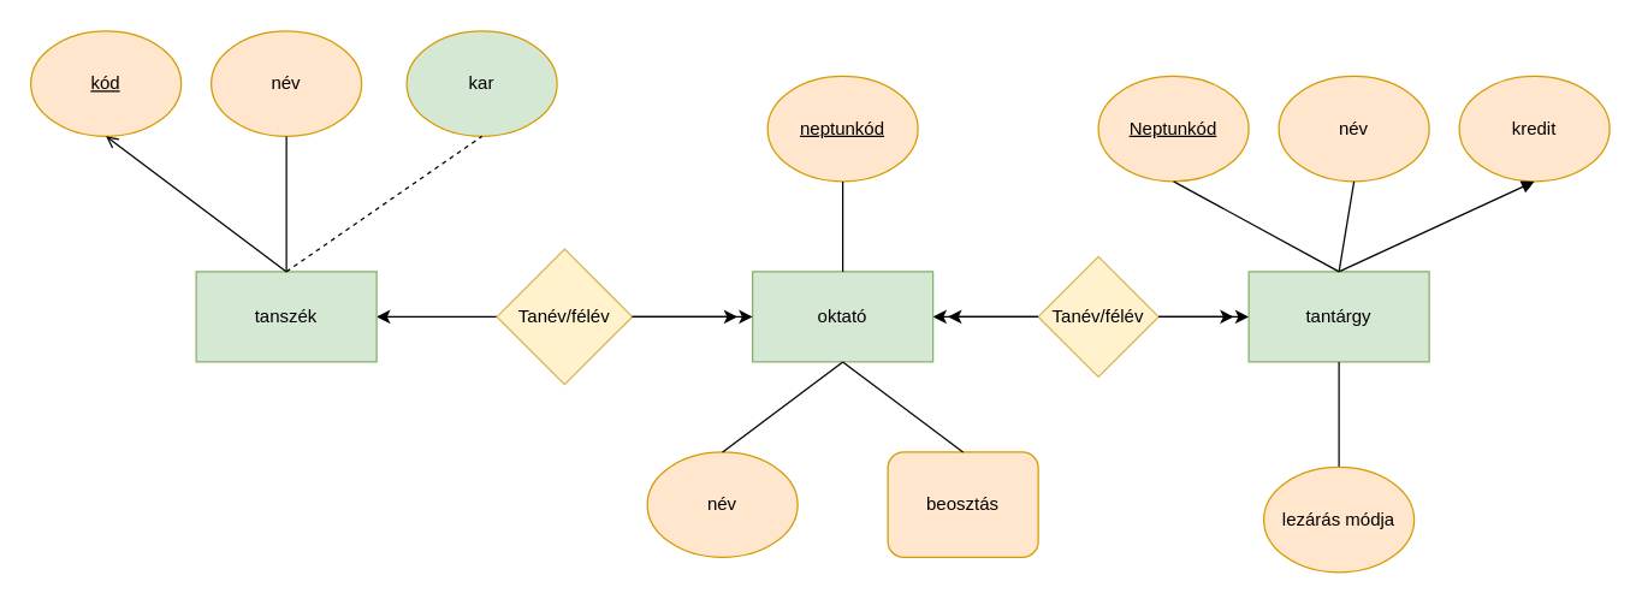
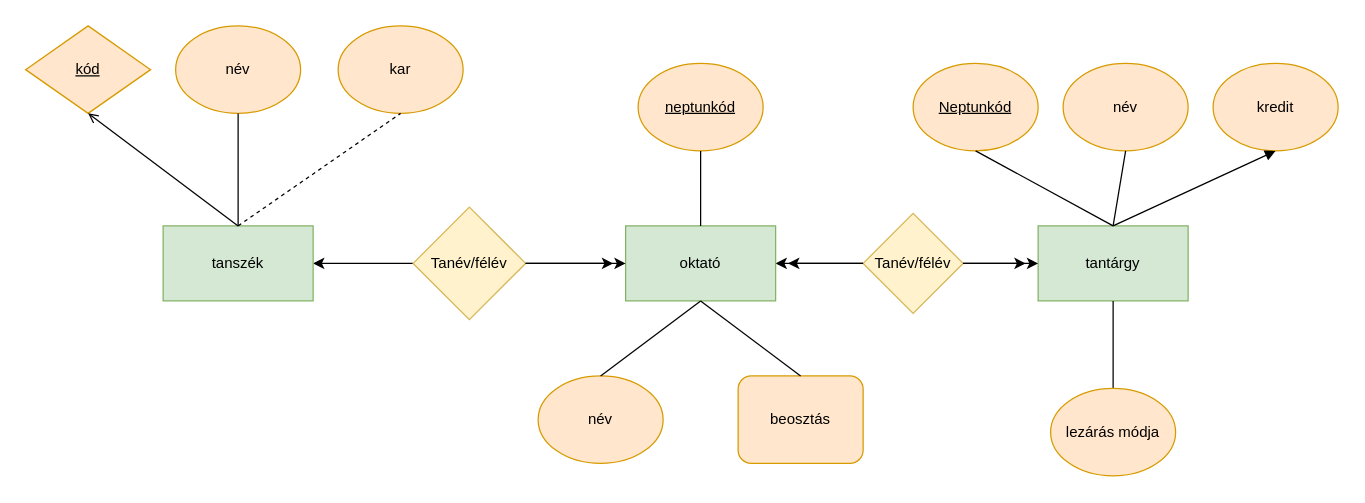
  <mxCell id="0" />
  <mxCell id="1" parent="0" />
  <mxCell id="2" value="" style="edgeStyle=orthogonalEdgeStyle;rounded=0;orthogonalLoop=1;jettySize=auto;html=1;endArrow=none;endFill=0;startArrow=classic;startFill=1;" edge="1" parent="1" source="3" target="7"><mxGeometry relative="1" as="geometry" /></mxCell>
  <mxCell id="3" value="tanszék" style="rounded=0;whiteSpace=wrap;html=1;fillColor=#d5e8d4;strokeColor=#82b366;" vertex="1" parent="1"><mxGeometry x="130" y="180" width="120" height="60" as="geometry" /></mxCell>
  <mxCell id="4" value="" style="edgeStyle=orthogonalEdgeStyle;rounded=0;orthogonalLoop=1;jettySize=auto;html=1;endArrow=none;endFill=0;startArrow=classic;startFill=1;" edge="1" parent="1" source="5" target="21"><mxGeometry relative="1" as="geometry" /></mxCell>
  <mxCell id="5" value="oktató" style="whiteSpace=wrap;html=1;fillColor=#d5e8d4;strokeColor=#82b366;rounded=0;" vertex="1" parent="1"><mxGeometry x="500" y="180" width="120" height="60" as="geometry" /></mxCell>
  <mxCell id="6" value="tantárgy" style="whiteSpace=wrap;html=1;fillColor=#d5e8d4;strokeColor=#82b366;rounded=0;" vertex="1" parent="1"><mxGeometry x="830" y="180" width="120" height="60" as="geometry" /></mxCell>
  <mxCell id="7" value="Tanév/félév" style="rhombus;whiteSpace=wrap;html=1;fillColor=#fff2cc;rounded=0;strokeColor=#d6b656;" vertex="1" parent="1"><mxGeometry x="330" y="165" width="90" height="90" as="geometry" /></mxCell>
  <mxCell id="8" value="" style="endArrow=classic;html=1;rounded=0;exitX=1;exitY=0.5;exitDx=0;exitDy=0;entryX=0;entryY=0.5;entryDx=0;entryDy=0;" edge="1" parent="1" source="7" target="5"><mxGeometry width="50" height="50" relative="1" as="geometry"><mxPoint x="510" y="300" as="sourcePoint" /><mxPoint x="560" y="250" as="targetPoint" /></mxGeometry></mxCell>
- <mxCell id="9" value="&lt;u&gt;kód&lt;/u&gt;" style="ellipse;whiteSpace=wrap;html=1;fillColor=#ffe6cc;strokeColor=#d79b00;" vertex="1" parent="1"><mxGeometry x="20" y="20" width="100" height="70" as="geometry" /></mxCell>
+ <mxCell id="9" value="&lt;u&gt;kód&lt;/u&gt;" style="rhombus;whiteSpace=wrap;html=1;fillColor=#ffe6cc;strokeColor=#d79b00;" vertex="1" parent="1"><mxGeometry x="20" y="20" width="100" height="70" as="geometry" /></mxCell>
  <mxCell id="10" value="név" style="ellipse;whiteSpace=wrap;html=1;fillColor=#ffe6cc;strokeColor=#d79b00;" vertex="1" parent="1"><mxGeometry x="140" y="20" width="100" height="70" as="geometry" /></mxCell>
- <mxCell id="11" value="kar" style="ellipse;whiteSpace=wrap;html=1;fillColor=#d5e8d4;strokeColor=#d79b00;" vertex="1" parent="1"><mxGeometry x="270" y="20" width="100" height="70" as="geometry" /></mxCell>
+ <mxCell id="11" value="kar" style="ellipse;whiteSpace=wrap;html=1;fillColor=#ffe6cc;strokeColor=#d79b00;" vertex="1" parent="1"><mxGeometry x="270" y="20" width="100" height="70" as="geometry" /></mxCell>
  <mxCell id="12" value="" style="endArrow=none;html=1;rounded=0;entryX=0.5;entryY=1;entryDx=0;entryDy=0;exitX=0.5;exitY=0;exitDx=0;exitDy=0;" edge="1" parent="1" source="3" target="10"><mxGeometry width="50" height="50" relative="1" as="geometry"><mxPoint x="510" y="300" as="sourcePoint" /><mxPoint x="560" y="250" as="targetPoint" /></mxGeometry></mxCell>
  <mxCell id="13" value="" style="endArrow=none;html=1;rounded=0;entryX=0.5;entryY=1;entryDx=0;entryDy=0;exitX=0.5;exitY=0;exitDx=0;exitDy=0;dashed=1;" edge="1" parent="1" source="3" target="11"><mxGeometry width="50" height="50" relative="1" as="geometry"><mxPoint x="510" y="300" as="sourcePoint" /><mxPoint x="560" y="250" as="targetPoint" /></mxGeometry></mxCell>
  <mxCell id="14" value="" style="endArrow=open;html=1;rounded=0;entryX=0.5;entryY=1;entryDx=0;entryDy=0;exitX=0.5;exitY=0;exitDx=0;exitDy=0;" edge="1" parent="1" source="3" target="9"><mxGeometry width="50" height="50" relative="1" as="geometry"><mxPoint x="510" y="300" as="sourcePoint" /><mxPoint x="560" y="250" as="targetPoint" /></mxGeometry></mxCell>
  <mxCell id="15" value="név" style="ellipse;whiteSpace=wrap;html=1;fillColor=#ffe6cc;strokeColor=#d79b00;" vertex="1" parent="1"><mxGeometry x="430" y="300" width="100" height="70" as="geometry" /></mxCell>
  <mxCell id="16" value="&lt;u&gt;neptunkód&lt;/u&gt;" style="ellipse;whiteSpace=wrap;html=1;fillColor=#ffe6cc;strokeColor=#d79b00;" vertex="1" parent="1"><mxGeometry x="510" y="50" width="100" height="70" as="geometry" /></mxCell>
  <mxCell id="17" value="beosztás" style="whiteSpace=wrap;html=1;fillColor=#ffe6cc;strokeColor=#d79b00;rounded=1;" vertex="1" parent="1"><mxGeometry x="590" y="300" width="100" height="70" as="geometry" /></mxCell>
  <mxCell id="18" value="" style="endArrow=none;html=1;rounded=0;entryX=0.5;entryY=1;entryDx=0;entryDy=0;exitX=0.5;exitY=0;exitDx=0;exitDy=0;" edge="1" parent="1" source="15" target="5"><mxGeometry width="50" height="50" relative="1" as="geometry"><mxPoint x="510" y="300" as="sourcePoint" /><mxPoint x="560" y="250" as="targetPoint" /></mxGeometry></mxCell>
  <mxCell id="19" value="" style="endArrow=none;html=1;rounded=0;entryX=0.5;entryY=0;entryDx=0;entryDy=0;" edge="1" parent="1" target="5"><mxGeometry width="50" height="50" relative="1" as="geometry"><mxPoint x="560" y="120" as="sourcePoint" /><mxPoint x="560" y="250" as="targetPoint" /></mxGeometry></mxCell>
  <mxCell id="20" value="" style="endArrow=none;html=1;rounded=0;exitX=0.5;exitY=0;exitDx=0;exitDy=0;entryX=0.5;entryY=1;entryDx=0;entryDy=0;" edge="1" parent="1" source="17" target="5"><mxGeometry width="50" height="50" relative="1" as="geometry"><mxPoint x="510" y="300" as="sourcePoint" /><mxPoint x="560" y="250" as="targetPoint" /></mxGeometry></mxCell>
  <mxCell id="21" value="Tanév/félév" style="rhombus;whiteSpace=wrap;html=1;fillColor=#fff2cc;strokeColor=#d6b656;rounded=0;" vertex="1" parent="1"><mxGeometry x="690" y="170" width="80" height="80" as="geometry" /></mxCell>
  <mxCell id="22" value="" style="endArrow=classic;html=1;rounded=0;entryX=0;entryY=0.5;entryDx=0;entryDy=0;exitX=1;exitY=0.5;exitDx=0;exitDy=0;" edge="1" parent="1" source="21" target="6"><mxGeometry width="50" height="50" relative="1" as="geometry"><mxPoint x="510" y="300" as="sourcePoint" /><mxPoint x="560" y="250" as="targetPoint" /></mxGeometry></mxCell>
  <mxCell id="23" value="" style="endArrow=classic;html=1;rounded=0;exitX=1;exitY=0.5;exitDx=0;exitDy=0;" edge="1" parent="1" source="21"><mxGeometry width="50" height="50" relative="1" as="geometry"><mxPoint x="510" y="300" as="sourcePoint" /><mxPoint x="820" y="210" as="targetPoint" /></mxGeometry></mxCell>
  <mxCell id="24" value="" style="endArrow=classic;html=1;rounded=0;exitX=0;exitY=0.5;exitDx=0;exitDy=0;" edge="1" parent="1" source="21"><mxGeometry width="50" height="50" relative="1" as="geometry"><mxPoint x="510" y="300" as="sourcePoint" /><mxPoint x="630" y="210" as="targetPoint" /></mxGeometry></mxCell>
  <mxCell id="25" value="" style="endArrow=classic;html=1;rounded=0;exitX=1;exitY=0.5;exitDx=0;exitDy=0;" edge="1" parent="1" source="7"><mxGeometry width="50" height="50" relative="1" as="geometry"><mxPoint x="510" y="300" as="sourcePoint" /><mxPoint x="490" y="210" as="targetPoint" /></mxGeometry></mxCell>
  <mxCell id="26" value="&lt;u&gt;Neptunkód&lt;/u&gt;" style="ellipse;whiteSpace=wrap;html=1;fillColor=#ffe6cc;strokeColor=#d79b00;" vertex="1" parent="1"><mxGeometry x="730" y="50" width="100" height="70" as="geometry" /></mxCell>
  <mxCell id="27" value="" style="endArrow=none;html=1;rounded=0;entryX=0.5;entryY=1;entryDx=0;entryDy=0;exitX=0.5;exitY=0;exitDx=0;exitDy=0;" edge="1" parent="1" source="6" target="26"><mxGeometry width="50" height="50" relative="1" as="geometry"><mxPoint x="510" y="300" as="sourcePoint" /><mxPoint x="560" y="250" as="targetPoint" /></mxGeometry></mxCell>
  <mxCell id="28" value="név" style="ellipse;whiteSpace=wrap;html=1;fillColor=#ffe6cc;strokeColor=#d79b00;" vertex="1" parent="1"><mxGeometry x="850" y="50" width="100" height="70" as="geometry" /></mxCell>
  <mxCell id="29" value="kredit" style="ellipse;whiteSpace=wrap;html=1;fillColor=#ffe6cc;strokeColor=#d79b00;" vertex="1" parent="1"><mxGeometry x="970" y="50" width="100" height="70" as="geometry" /></mxCell>
  <mxCell id="30" value="" style="endArrow=none;html=1;rounded=0;entryX=0.5;entryY=1;entryDx=0;entryDy=0;exitX=0.5;exitY=0;exitDx=0;exitDy=0;" edge="1" parent="1" source="6" target="28"><mxGeometry width="50" height="50" relative="1" as="geometry"><mxPoint x="900" y="190" as="sourcePoint" /><mxPoint x="790" y="130" as="targetPoint" /></mxGeometry></mxCell>
  <mxCell id="31" value="" style="endArrow=block;html=1;rounded=0;entryX=0.5;entryY=1;entryDx=0;entryDy=0;exitX=0.5;exitY=0;exitDx=0;exitDy=0;" edge="1" parent="1" source="6" target="29"><mxGeometry width="50" height="50" relative="1" as="geometry"><mxPoint x="910" y="200" as="sourcePoint" /><mxPoint x="800" y="140" as="targetPoint" /></mxGeometry></mxCell>
  <mxCell id="32" value="" style="endArrow=none;html=1;rounded=0;entryX=0.5;entryY=1;entryDx=0;entryDy=0;" edge="1" parent="1" target="6"><mxGeometry width="50" height="50" relative="1" as="geometry"><mxPoint x="890" y="310" as="sourcePoint" /><mxPoint x="810" y="150" as="targetPoint" /></mxGeometry></mxCell>
  <mxCell id="33" value="lezárás módja" style="ellipse;whiteSpace=wrap;html=1;fillColor=#ffe6cc;strokeColor=#d79b00;" vertex="1" parent="1"><mxGeometry x="840" y="310" width="100" height="70" as="geometry" /></mxCell>
